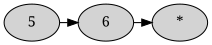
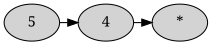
  digraph {
    fontname="Noto Serif"
    node [style=filled fontname="Noto Serif"]
    edge [constraint=false fontname="Noto Serif"]
    n1 [label=5]
-   n2 [label=6]
+   n2 [label=4]
    n3 [label="*"]
    n1 -> n2
    n2 -> n3
  }
